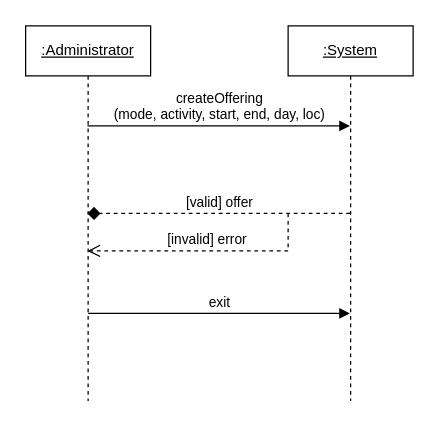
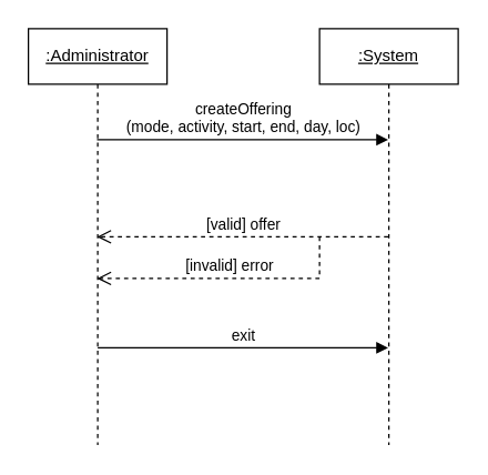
  <mxCell id="0" />
  <mxCell id="1" parent="0" />
  <mxCell id="2" value="&lt;u&gt;:Administrator&lt;/u&gt;" style="shape=umlLifeline;perimeter=lifelinePerimeter;whiteSpace=wrap;html=1;container=1;dropTarget=0;collapsible=0;recursiveResize=0;outlineConnect=0;portConstraint=eastwest;newEdgeStyle={&quot;curved&quot;:0,&quot;rounded&quot;:0};" vertex="1" parent="1"><mxGeometry x="20" y="20" width="100" height="300" as="geometry" /></mxCell>
  <mxCell id="3" value="&lt;u&gt;:System&lt;/u&gt;" style="shape=umlLifeline;perimeter=lifelinePerimeter;whiteSpace=wrap;html=1;container=1;dropTarget=0;collapsible=0;recursiveResize=0;outlineConnect=0;portConstraint=eastwest;newEdgeStyle={&quot;curved&quot;:0,&quot;rounded&quot;:0};" vertex="1" parent="1"><mxGeometry x="230" y="20" width="100" height="300" as="geometry" /></mxCell>
  <mxCell id="4" value="createOffering&lt;div&gt;(mode, activity, start, end, day, loc)&lt;/div&gt;" style="html=1;verticalAlign=bottom;endArrow=block;curved=0;rounded=0;" edge="1" parent="1"><mxGeometry width="80" relative="1" as="geometry"><mxPoint x="69.5" y="100" as="sourcePoint" /><mxPoint x="279.5" y="100" as="targetPoint" /></mxGeometry></mxCell>
- <mxCell id="5" value="[valid] offer" style="html=1;verticalAlign=bottom;endArrow=diamond;dashed=1;endSize=8;curved=0;rounded=0;" edge="1" parent="1" source="3" target="2"><mxGeometry relative="1" as="geometry"><mxPoint x="270" y="169.5" as="sourcePoint" /><mxPoint x="190" y="169.5" as="targetPoint" /></mxGeometry></mxCell>
+ <mxCell id="5" value="[valid] offer" style="html=1;verticalAlign=bottom;endArrow=open;dashed=1;endSize=8;curved=0;rounded=0;" edge="1" parent="1" source="3" target="2"><mxGeometry relative="1" as="geometry"><mxPoint x="270" y="169.5" as="sourcePoint" /><mxPoint x="190" y="169.5" as="targetPoint" /></mxGeometry></mxCell>
  <mxCell id="6" value="[invalid] error" style="html=1;verticalAlign=bottom;endArrow=open;dashed=1;endSize=8;curved=0;rounded=0;" edge="1" parent="1" target="2"><mxGeometry x="-0.003" relative="1" as="geometry"><mxPoint x="230" y="170" as="sourcePoint" /><mxPoint x="160" y="200" as="targetPoint" /><Array as="points"><mxPoint x="230" y="200" /></Array><mxPoint as="offset" /></mxGeometry></mxCell>
  <mxCell id="7" value="exit" style="html=1;verticalAlign=bottom;endArrow=block;curved=0;rounded=0;" edge="1" parent="1" target="3"><mxGeometry width="80" relative="1" as="geometry"><mxPoint x="70" y="250" as="sourcePoint" /><mxPoint x="150" y="250" as="targetPoint" /></mxGeometry></mxCell>
